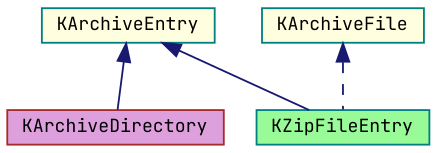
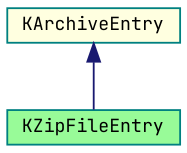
  digraph {
    fontname="JetBrains Mono"
    node [color=teal fillcolor=lightyellow fontname="JetBrains Mono" fontsize=10 shape=record style=filled]
    edge [color=midnightblue dir=back fontname="JetBrains Mono" fontsize=10 labelfontname=Helvetica labelfontsize=10 style=solid]
    n1 [fontcolor=black height=0.2 label=KArchiveEntry width=0.4]
-   n2 [color=brown fillcolor=plum height=0.2 label=KArchiveDirectory width=0.4]
    n3 [fillcolor=palegreen height=0.2 label=KZipFileEntry width=0.4]
-   n4 [height=0.2 label=KArchiveFile width=0.4]
-   n1 -> n2
    n1 -> n3
-   n4 -> n3 [style=dashed]
  }
